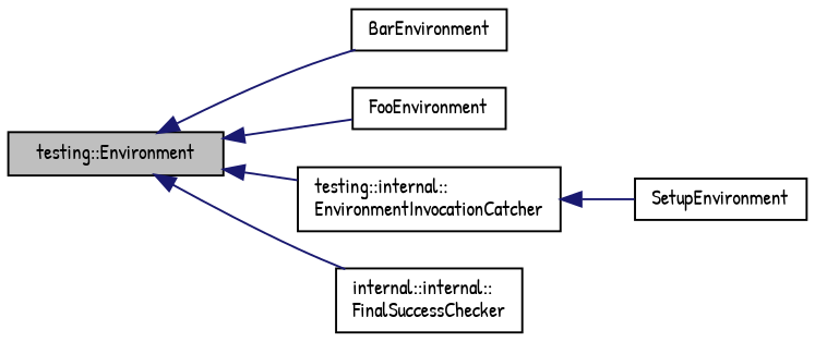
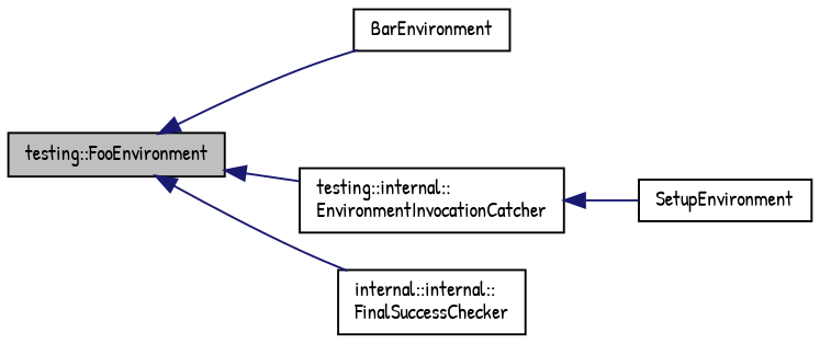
  digraph {
    fontname="Patrick Hand"
    rankdir=LR
    node [color=black fillcolor=white fontname="Patrick Hand" fontsize=10 shape=record style=filled]
    edge [color=midnightblue dir=back fontname="Patrick Hand" fontsize=10 labelfontname=Helvetica labelfontsize=10 style=solid]
-   n1 [fillcolor=grey75 fontcolor=black height=0.2 label="testing::Environment" width=0.4]
+   n1 [fillcolor=grey75 fontcolor=black height=0.2 label="testing::FooEnvironment" width=0.4]
    n2 [height=0.2 label=BarEnvironment width=0.4]
-   n3 [height=0.2 label=FooEnvironment width=0.4]
    n4 [height=0.2 label="testing::internal::\lEnvironmentInvocationCatcher" width=0.4]
    n5 [height=0.2 label="internal::internal::\lFinalSuccessChecker" width=0.4]
    n6 [height=0.2 label=SetupEnvironment width=0.4]
    n1 -> n2
-   n1 -> n3
    n1 -> n4
    n1 -> n5
    n4 -> n6
  }
